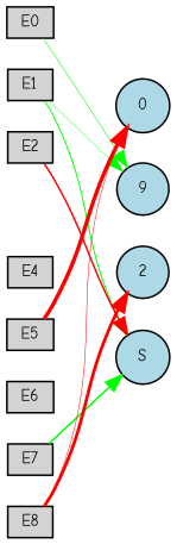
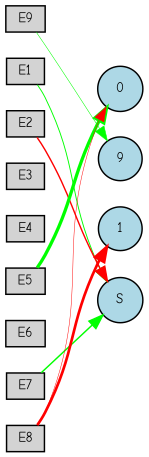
  digraph {
    fontname="Comic Neue"
    rankdir=LR
    node [fillcolor=lightgray fontname="Comic Neue" fontsize=9 shape=box style=filled]
    edge [fontname="Comic Neue" style=invis]
-   E0 [height=0.2 width=0.2]
+   E0 [height=0.2 width=0.2 label=E9]
    E1 [height=0.2 width=0.2]
    E2 [height=0.2 width=0.2]
+   E3 [height=0.2 width=0.2]
    E4 [height=0.2 width=0.2]
    E5 [height=0.2 width=0.2]
    E6 [height=0.2 width=0.2]
    E7 [height=0.2 width=0.2]
    E8 [height=0.2 width=0.2]
    0 [fillcolor=lightblue height=0.2 shape=circle width=0.2]
    n11 [fillcolor=lightblue height=0.2 label=9 shape=circle width=0.2]
-   2 [fillcolor=lightblue height=0.2 shape=circle width=0.2]
+   2 [fillcolor=lightblue height=0.2 shape=circle width=0.2 label=1]
    S [fillcolor=lightblue height=0.2 shape=circle width=0.2]
    subgraph sub_1 {
      rank=source
      E0
      E1
      E2
+     E3
      E4
      E5
      E6
      E7
      E8
    }
    subgraph sub_2 {
      rank=sink
      0
      n11
      2
      S
    }
    E0 -> E1
    E0 -> n11 [color=green penwidth=0.35804900034786835 style=solid]
    E1 -> E2
-   E1 -> n11 [color=green penwidth=0.24636181002467855 style=solid]
    E1 -> S [color=green penwidth=0.6355322909475852 style=solid]
+   E2 -> E3
    E2 -> S [color=red penwidth=0.9618578898947003 style=solid]
+   E3 -> E4
    E4 -> E5
    E5 -> E6
-   E5 -> 0 [color=red penwidth=2.246920319808932 style=solid]
+   E5 -> 0 [color=green penwidth=2.246920319808932 style=solid]
    E6 -> E7
    E7 -> E8
    E7 -> S [color=green penwidth=0.9858326604774303 style=solid]
    E8 -> 0 [color=red penwidth=0.3201893978587048 style=solid]
    E8 -> 2 [color=red penwidth=1.8480503527773326 style=solid]
    0 -> n11
    n11 -> 2
    2 -> S
  }
